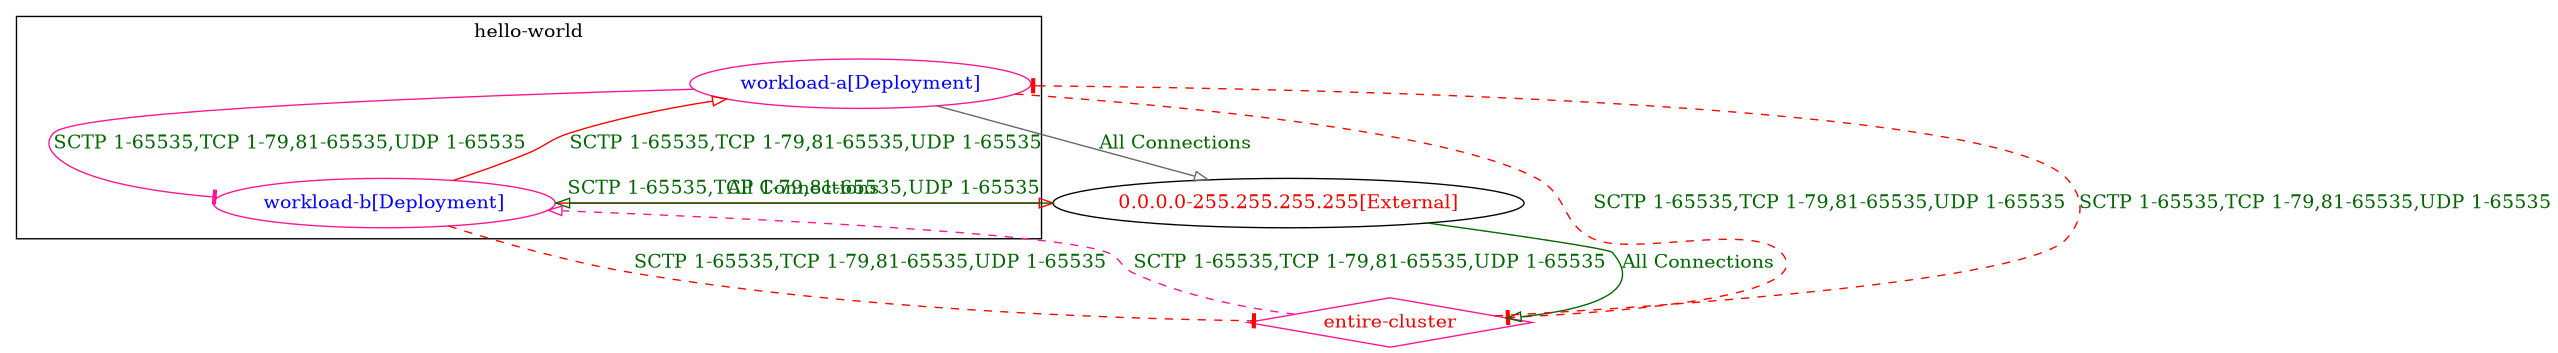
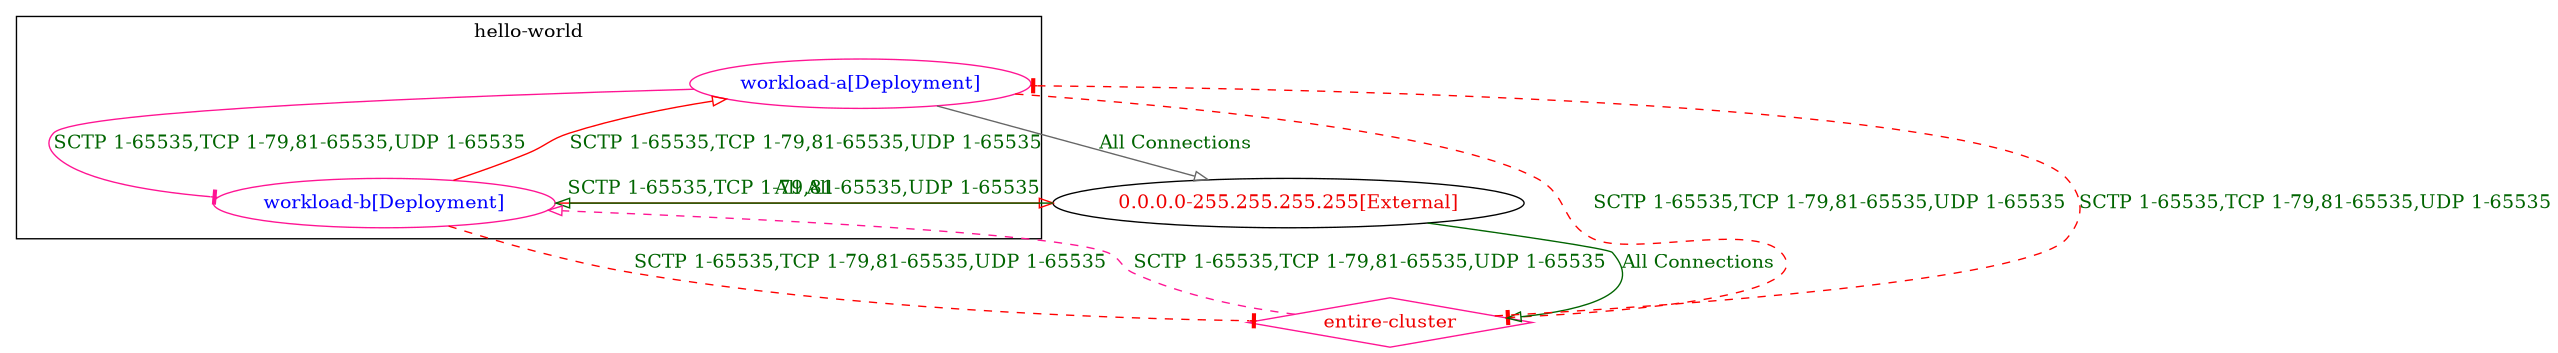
  digraph {
    node [color=deeppink fontcolor=blue]
    edge [arrowhead=onormal color=red fontcolor=darkgreen weight=0.5]
    n1 [label="workload-a[Deployment]"]
    n2 [label="workload-b[Deployment]"]
    n3 [color=black fontcolor=red2 label="0.0.0.0-255.255.255.255[External]"]
    n4 [fontcolor=red2 label="entire-cluster" shape=diamond]
    subgraph cluster_1 {
      color=black
      fontcolor=black
      label="hello-world"
      n1
      n2
    }
    n1 -> n2 [arrowhead=tee color=deeppink label="SCTP 1-65535,TCP 1-79,81-65535,UDP 1-65535"]
    n1 -> n3 [color=gray40 label="All Connections" weight=1]
    n1 -> n4 [arrowhead=tee label="SCTP 1-65535,TCP 1-79,81-65535,UDP 1-65535" style=dashed]
    n2 -> n1 [label="SCTP 1-65535,TCP 1-79,81-65535,UDP 1-65535" weight=1]
-   n2 -> n3 [label="All Connections" weight=1]
+   n2 -> n3 [label="All All" weight=1]
    n2 -> n4 [arrowhead=tee label="SCTP 1-65535,TCP 1-79,81-65535,UDP 1-65535" style=dashed]
    n3 -> n2 [color=darkgreen label="SCTP 1-65535,TCP 1-79,81-65535,UDP 1-65535"]
    n3 -> n4 [color=darkgreen label="All Connections"]
    n4 -> n1 [arrowhead=tee label="SCTP 1-65535,TCP 1-79,81-65535,UDP 1-65535" style=dashed weight=1]
    n4 -> n2 [color=deeppink label="SCTP 1-65535,TCP 1-79,81-65535,UDP 1-65535" style=dashed weight=1]
  }
